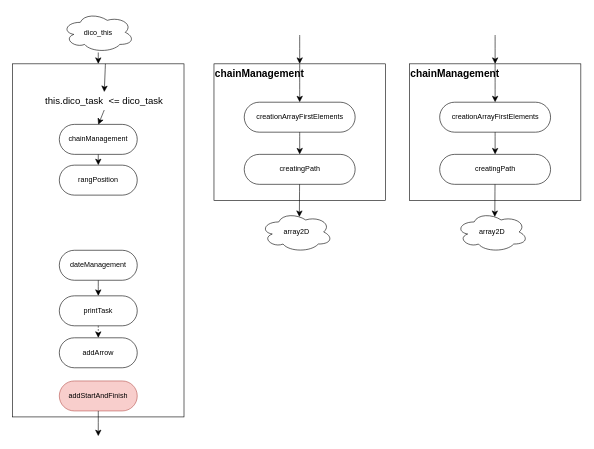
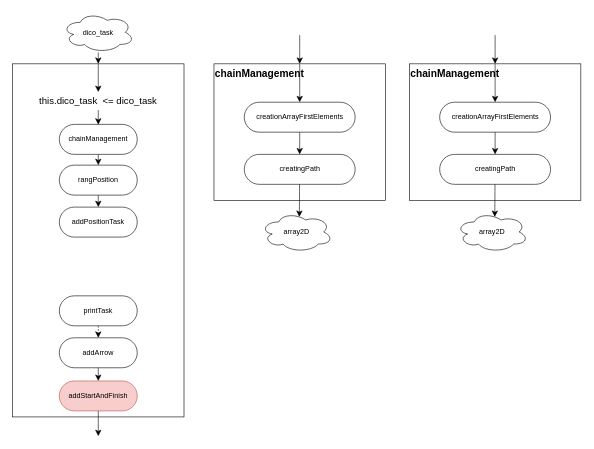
  <mxCell id="0" />
  <mxCell id="1" parent="0" />
  <mxCell id="2" value="" style="html=1;dashed=0;whiteSpace=wrap;" parent="1" vertex="1"><mxGeometry x="20" y="106" width="286" height="589" as="geometry" /></mxCell>
- <mxCell id="3" value="dico_this" style="shape=cloud;whiteSpace=wrap;html=1;" parent="1" vertex="1"><mxGeometry x="103" y="20" width="120" height="67" as="geometry" /></mxCell>
+ <mxCell id="3" value="dico_task" style="shape=cloud;whiteSpace=wrap;html=1;" parent="1" vertex="1"><mxGeometry x="103" y="20" width="120" height="67" as="geometry" /></mxCell>
  <mxCell id="4" value="" style="endArrow=classic;html=1;rounded=0;fontSize=12;startSize=8;endSize=8;curved=1;entryX=0.5;entryY=0;entryDx=0;entryDy=0;" parent="1" source="3" target="2" edge="1"><mxGeometry width="50" height="50" relative="1" as="geometry"><mxPoint x="131" y="379" as="sourcePoint" /><mxPoint x="181" y="329" as="targetPoint" /></mxGeometry></mxCell>
- <mxCell id="5" value="this.dico_task&amp;nbsp; &amp;lt;= dico_task" style="text;html=1;align=center;verticalAlign=middle;whiteSpace=wrap;rounded=0;fontSize=16;" parent="1" vertex="1"><mxGeometry x="61" y="153" width="224" height="30" as="geometry" /></mxCell>
+ <mxCell id="5" value="this.dico_task&amp;nbsp; &amp;lt;= dico_task" style="text;html=1;align=center;verticalAlign=middle;whiteSpace=wrap;rounded=0;fontSize=16;" parent="1" vertex="1"><mxGeometry x="51" y="153" width="224" height="30" as="geometry" /></mxCell>
  <mxCell id="6" value="" style="endArrow=classic;html=1;rounded=0;fontSize=12;startSize=8;endSize=8;curved=1;entryX=0.5;entryY=0;entryDx=0;entryDy=0;" parent="1" source="2" target="5" edge="1"><mxGeometry width="50" height="50" relative="1" as="geometry"><mxPoint x="78" y="334" as="sourcePoint" /><mxPoint x="128" y="284" as="targetPoint" /></mxGeometry></mxCell>
  <mxCell id="7" value="" style="endArrow=classic;html=1;rounded=0;fontSize=12;startSize=8;endSize=8;curved=1;exitX=0.5;exitY=1;exitDx=0;exitDy=0;entryX=0.5;entryY=0.5;entryDx=0;entryDy=-24.5;entryPerimeter=0;" parent="1" source="5" target="8" edge="1"><mxGeometry width="50" height="50" relative="1" as="geometry"><mxPoint x="156" y="469" as="sourcePoint" /><mxPoint x="206" y="419" as="targetPoint" /></mxGeometry></mxCell>
  <mxCell id="8" value="chainManagement" style="html=1;dashed=0;whiteSpace=wrap;shape=mxgraph.dfd.start" parent="1" vertex="1"><mxGeometry x="98" y="207" width="130" height="50" as="geometry" /></mxCell>
  <mxCell id="9" value="rangPosition" style="html=1;dashed=0;whiteSpace=wrap;shape=mxgraph.dfd.start" parent="1" vertex="1"><mxGeometry x="98" y="275" width="130" height="50" as="geometry" /></mxCell>
- <mxCell id="11" value="dateManagement" style="html=1;dashed=0;whiteSpace=wrap;shape=mxgraph.dfd.start" parent="1" vertex="1"><mxGeometry x="98" y="417" width="130" height="50" as="geometry" /></mxCell>
+ <mxCell id="10" value="addPositionTask" style="html=1;dashed=0;whiteSpace=wrap;shape=mxgraph.dfd.start" parent="1" vertex="1"><mxGeometry x="98" y="345" width="130" height="50" as="geometry" /></mxCell>
  <mxCell id="12" value="printTask" style="html=1;dashed=0;whiteSpace=wrap;shape=mxgraph.dfd.start" parent="1" vertex="1"><mxGeometry x="98" y="493" width="130" height="50" as="geometry" /></mxCell>
  <mxCell id="13" value="addArrow" style="html=1;dashed=0;whiteSpace=wrap;shape=mxgraph.dfd.start" parent="1" vertex="1"><mxGeometry x="98" y="563" width="130" height="50" as="geometry" /></mxCell>
  <mxCell id="14" value="addStartAndFinish" style="html=1;dashed=0;whiteSpace=wrap;shape=mxgraph.dfd.start;fillColor=#f8cecc;strokeColor=#b85450;" parent="1" vertex="1"><mxGeometry x="98" y="635" width="130" height="50" as="geometry" /></mxCell>
  <mxCell id="15" value="" style="endArrow=classic;html=1;rounded=0;fontSize=12;startSize=8;endSize=8;curved=1;entryX=0.5;entryY=0.5;entryDx=0;entryDy=-25;entryPerimeter=0;exitX=0.5;exitY=0.5;exitDx=0;exitDy=25;exitPerimeter=0;" parent="1" source="8" target="9" edge="1"><mxGeometry width="50" height="50" relative="1" as="geometry"><mxPoint x="105" y="351" as="sourcePoint" /><mxPoint x="155" y="301" as="targetPoint" /></mxGeometry></mxCell>
- <mxCell id="17" value="" style="endArrow=classic;html=1;rounded=0;fontSize=12;startSize=8;endSize=8;curved=1;exitX=0.5;exitY=0.5;exitDx=0;exitDy=25;exitPerimeter=0;" parent="1" source="11" target="12" edge="1"><mxGeometry width="50" height="50" relative="1" as="geometry"><mxPoint x="281" y="494" as="sourcePoint" /><mxPoint x="331" y="444" as="targetPoint" /></mxGeometry></mxCell>
+ <mxCell id="16" value="" style="endArrow=classic;html=1;rounded=0;fontSize=12;startSize=8;endSize=8;curved=1;exitX=0.5;exitY=0.5;exitDx=0;exitDy=25;exitPerimeter=0;" parent="1" source="9" target="10" edge="1"><mxGeometry width="50" height="50" relative="1" as="geometry"><mxPoint x="305" y="456" as="sourcePoint" /><mxPoint x="355" y="406" as="targetPoint" /></mxGeometry></mxCell>
  <mxCell id="18" value="" style="endArrow=classic;html=1;rounded=0;fontSize=12;startSize=8;endSize=8;curved=1;exitX=0.5;exitY=0.5;exitDx=0;exitDy=25;exitPerimeter=0;entryX=0.5;entryY=0.5;entryDx=0;entryDy=-25;entryPerimeter=0;dashed=1;" parent="1" source="12" target="13" edge="1"><mxGeometry width="50" height="50" relative="1" as="geometry"><mxPoint x="281" y="494" as="sourcePoint" /><mxPoint x="331" y="444" as="targetPoint" /></mxGeometry></mxCell>
+ <mxCell id="19" value="" style="endArrow=classic;html=1;rounded=0;fontSize=12;startSize=8;endSize=8;curved=1;exitX=0.5;exitY=0.5;exitDx=0;exitDy=25;exitPerimeter=0;" parent="1" source="13" target="14" edge="1"><mxGeometry width="50" height="50" relative="1" as="geometry"><mxPoint x="281" y="559" as="sourcePoint" /><mxPoint x="331" y="509" as="targetPoint" /></mxGeometry></mxCell>
  <mxCell id="20" value="" style="html=1;dashed=0;whiteSpace=wrap;" vertex="1" parent="1"><mxGeometry x="356" y="106" width="286" height="228" as="geometry" /></mxCell>
  <mxCell id="21" value="&lt;b style=&quot;&quot;&gt;&lt;font style=&quot;font-size: 17px;&quot;&gt;chainManagement&lt;/font&gt;&lt;/b&gt;" style="text;html=1;align=left;verticalAlign=middle;whiteSpace=wrap;rounded=0;fontSize=16;" vertex="1" parent="1"><mxGeometry x="356" y="106" width="157" height="35" as="geometry" /></mxCell>
  <mxCell id="22" value="&lt;font style=&quot;font-size: 12px;&quot;&gt;creationArrayFirstElements&lt;/font&gt;" style="html=1;dashed=0;whiteSpace=wrap;shape=mxgraph.dfd.start" vertex="1" parent="1"><mxGeometry x="406.5" y="170" width="185" height="50" as="geometry" /></mxCell>
  <mxCell id="23" value="&lt;font style=&quot;font-size: 12px;&quot;&gt;creatingPath&lt;/font&gt;" style="html=1;dashed=0;whiteSpace=wrap;shape=mxgraph.dfd.start" vertex="1" parent="1"><mxGeometry x="406.5" y="257" width="185" height="50" as="geometry" /></mxCell>
  <mxCell id="24" value="array2D" style="shape=cloud;whiteSpace=wrap;html=1;" vertex="1" parent="1"><mxGeometry x="434" y="353" width="120" height="67" as="geometry" /></mxCell>
  <mxCell id="25" value="" style="endArrow=classic;html=1;rounded=0;fontSize=12;startSize=8;endSize=8;curved=1;entryX=0.5;entryY=0;entryDx=0;entryDy=0;" edge="1" parent="1" target="20"><mxGeometry width="50" height="50" relative="1" as="geometry"><mxPoint x="499" y="58" as="sourcePoint" /><mxPoint x="499" y="106" as="targetPoint" /></mxGeometry></mxCell>
  <mxCell id="26" value="" style="endArrow=classic;html=1;rounded=0;fontSize=12;startSize=8;endSize=8;curved=1;entryX=0.5;entryY=0.5;entryDx=0;entryDy=-25;entryPerimeter=0;exitX=0.5;exitY=0;exitDx=0;exitDy=0;" edge="1" parent="1" source="20" target="22"><mxGeometry width="50" height="50" relative="1" as="geometry"><mxPoint x="373" y="354" as="sourcePoint" /><mxPoint x="423" y="304" as="targetPoint" /></mxGeometry></mxCell>
  <mxCell id="27" value="" style="endArrow=classic;html=1;rounded=0;fontSize=12;startSize=8;endSize=8;curved=1;exitX=0.5;exitY=0.5;exitDx=0;exitDy=25;exitPerimeter=0;" edge="1" parent="1" source="14"><mxGeometry width="50" height="50" relative="1" as="geometry"><mxPoint x="163" y="685" as="sourcePoint" /><mxPoint x="163" y="727" as="targetPoint" /></mxGeometry></mxCell>
  <mxCell id="28" value="" style="endArrow=classic;html=1;rounded=0;fontSize=12;startSize=8;endSize=8;curved=1;entryX=0.5;entryY=0.5;entryDx=0;entryDy=-25;entryPerimeter=0;exitX=0.5;exitY=0.5;exitDx=0;exitDy=25;exitPerimeter=0;" edge="1" parent="1" source="22" target="23"><mxGeometry width="50" height="50" relative="1" as="geometry"><mxPoint x="379" y="408" as="sourcePoint" /><mxPoint x="429" y="358" as="targetPoint" /></mxGeometry></mxCell>
  <mxCell id="29" value="" style="endArrow=classic;html=1;rounded=0;fontSize=12;startSize=8;endSize=8;curved=1;entryX=0.537;entryY=0.125;entryDx=0;entryDy=0;entryPerimeter=0;" edge="1" parent="1" source="23" target="24"><mxGeometry width="50" height="50" relative="1" as="geometry"><mxPoint x="422" y="371" as="sourcePoint" /><mxPoint x="472" y="321" as="targetPoint" /></mxGeometry></mxCell>
  <mxCell id="30" value="" style="html=1;dashed=0;whiteSpace=wrap;" vertex="1" parent="1"><mxGeometry x="682" y="106" width="286" height="228" as="geometry" /></mxCell>
  <mxCell id="31" value="&lt;b style=&quot;&quot;&gt;&lt;font style=&quot;font-size: 17px;&quot;&gt;chainManagement&lt;/font&gt;&lt;/b&gt;" style="text;html=1;align=left;verticalAlign=middle;whiteSpace=wrap;rounded=0;fontSize=16;" vertex="1" parent="1"><mxGeometry x="682" y="106" width="157" height="35" as="geometry" /></mxCell>
  <mxCell id="32" value="&lt;font style=&quot;font-size: 12px;&quot;&gt;creationArrayFirstElements&lt;/font&gt;" style="html=1;dashed=0;whiteSpace=wrap;shape=mxgraph.dfd.start" vertex="1" parent="1"><mxGeometry x="732.5" y="170" width="185" height="50" as="geometry" /></mxCell>
  <mxCell id="33" value="&lt;font style=&quot;font-size: 12px;&quot;&gt;creatingPath&lt;/font&gt;" style="html=1;dashed=0;whiteSpace=wrap;shape=mxgraph.dfd.start" vertex="1" parent="1"><mxGeometry x="732.5" y="257" width="185" height="50" as="geometry" /></mxCell>
  <mxCell id="34" value="array2D" style="shape=cloud;whiteSpace=wrap;html=1;" vertex="1" parent="1"><mxGeometry x="760" y="353" width="120" height="67" as="geometry" /></mxCell>
  <mxCell id="35" value="" style="endArrow=classic;html=1;rounded=0;fontSize=12;startSize=8;endSize=8;curved=1;entryX=0.5;entryY=0;entryDx=0;entryDy=0;" edge="1" parent="1" target="30"><mxGeometry width="50" height="50" relative="1" as="geometry"><mxPoint x="825" y="58" as="sourcePoint" /><mxPoint x="825" y="106" as="targetPoint" /></mxGeometry></mxCell>
  <mxCell id="36" value="" style="endArrow=classic;html=1;rounded=0;fontSize=12;startSize=8;endSize=8;curved=1;entryX=0.5;entryY=0.5;entryDx=0;entryDy=-25;entryPerimeter=0;exitX=0.5;exitY=0;exitDx=0;exitDy=0;" edge="1" parent="1" source="30" target="32"><mxGeometry width="50" height="50" relative="1" as="geometry"><mxPoint x="699" y="354" as="sourcePoint" /><mxPoint x="749" y="304" as="targetPoint" /></mxGeometry></mxCell>
  <mxCell id="37" value="" style="endArrow=classic;html=1;rounded=0;fontSize=12;startSize=8;endSize=8;curved=1;entryX=0.5;entryY=0.5;entryDx=0;entryDy=-25;entryPerimeter=0;exitX=0.5;exitY=0.5;exitDx=0;exitDy=25;exitPerimeter=0;" edge="1" parent="1" source="32" target="33"><mxGeometry width="50" height="50" relative="1" as="geometry"><mxPoint x="705" y="408" as="sourcePoint" /><mxPoint x="755" y="358" as="targetPoint" /></mxGeometry></mxCell>
  <mxCell id="38" value="" style="endArrow=classic;html=1;rounded=0;fontSize=12;startSize=8;endSize=8;curved=1;entryX=0.537;entryY=0.125;entryDx=0;entryDy=0;entryPerimeter=0;" edge="1" parent="1" source="33" target="34"><mxGeometry width="50" height="50" relative="1" as="geometry"><mxPoint x="748" y="371" as="sourcePoint" /><mxPoint x="798" y="321" as="targetPoint" /></mxGeometry></mxCell>
